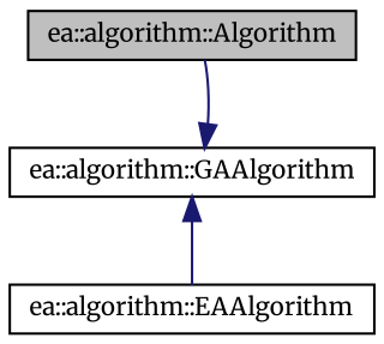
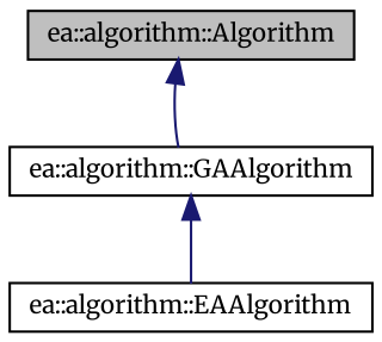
  digraph {
    fontname=Merriweather
    node [color=black fillcolor=white fontname=Merriweather fontsize=10 shape=record style=filled]
    edge [color=midnightblue dir=back fontname=Merriweather fontsize=10 labelfontname=Helvetica labelfontsize=10 style=solid]
    n1 [fillcolor=grey75 fontcolor=black height=0.2 label="ea::algorithm::Algorithm" width=0.4]
    n2 [height=0.2 label="ea::algorithm::GAAlgorithm" width=0.4]
    n3 [height=0.2 label="ea::algorithm::EAAlgorithm" width=0.4]
-   n2 -> n1
+   n1 -> n2
    n2 -> n3
  }
